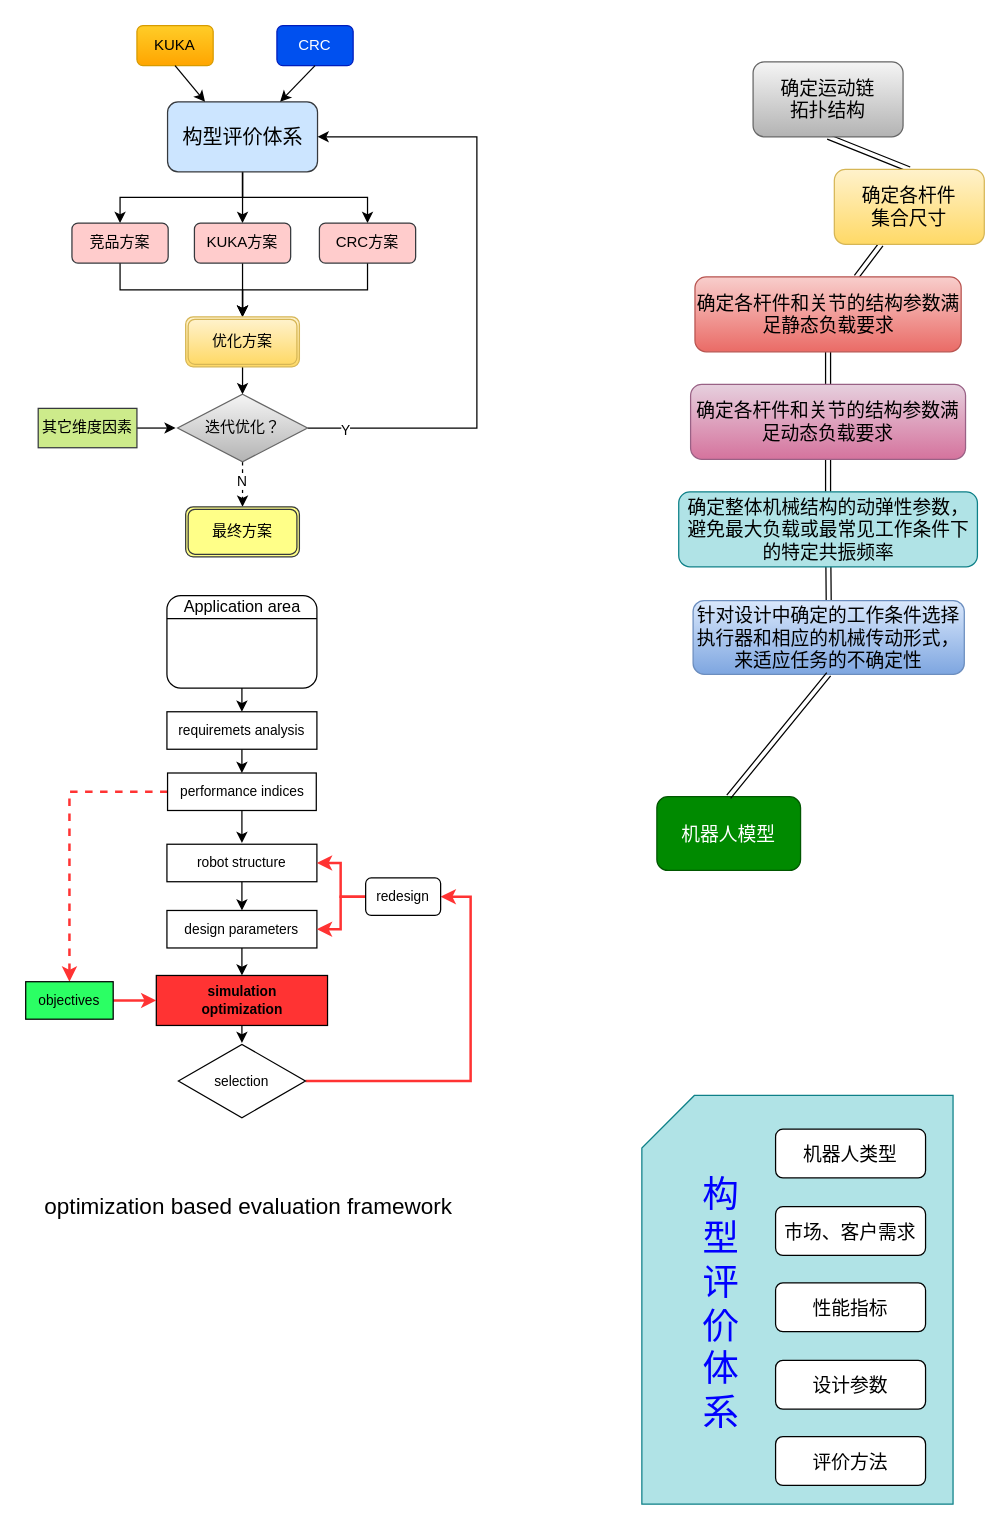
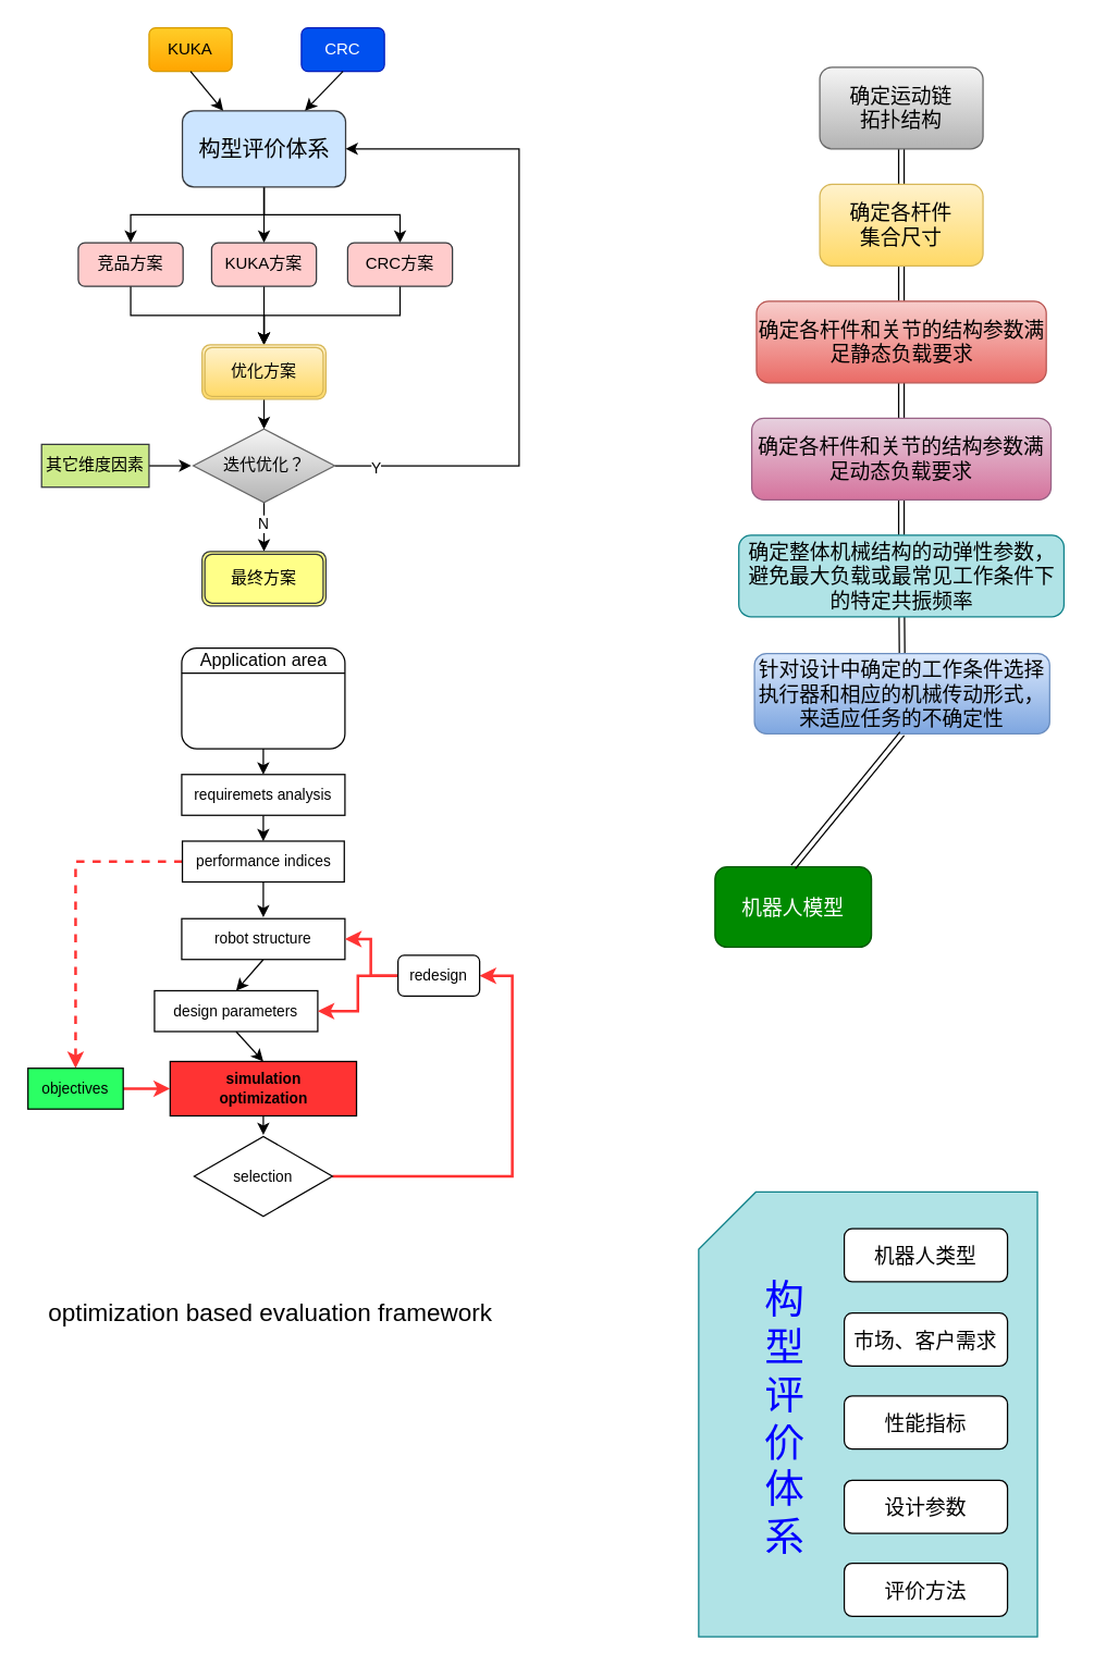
  <mxCell id="0" />
  <mxCell id="1" parent="0" />
  <mxCell id="2" value="" style="verticalLabelPosition=bottom;verticalAlign=top;html=1;shape=card;whiteSpace=wrap;size=42;arcSize=12;fontSize=15;fillColor=#b0e3e6;strokeColor=#0e8088;" parent="1" vertex="1"><mxGeometry x="513" y="876" width="249" height="327" as="geometry" /></mxCell>
  <mxCell id="3" style="edgeStyle=orthogonalEdgeStyle;rounded=0;orthogonalLoop=1;jettySize=auto;html=1;exitX=0.5;exitY=1;exitDx=0;exitDy=0;" parent="1" source="6" target="12" edge="1"><mxGeometry relative="1" as="geometry" /></mxCell>
  <mxCell id="4" style="edgeStyle=none;rounded=0;orthogonalLoop=1;jettySize=auto;html=1;exitX=0.5;exitY=1;exitDx=0;exitDy=0;entryX=0.5;entryY=0;entryDx=0;entryDy=0;" parent="1" source="6" target="14" edge="1"><mxGeometry relative="1" as="geometry" /></mxCell>
  <mxCell id="5" style="edgeStyle=orthogonalEdgeStyle;rounded=0;orthogonalLoop=1;jettySize=auto;html=1;exitX=0.5;exitY=1;exitDx=0;exitDy=0;" parent="1" source="6" target="16" edge="1"><mxGeometry relative="1" as="geometry" /></mxCell>
  <mxCell id="6" value="构型评价体系" style="rounded=1;whiteSpace=wrap;html=1;fontSize=16;glass=0;strokeWidth=1;shadow=0;fillColor=#cce5ff;strokeColor=#36393d;" parent="1" vertex="1"><mxGeometry x="133.5" y="81" width="120" height="56" as="geometry" /></mxCell>
  <mxCell id="7" value="KUKA" style="rounded=1;whiteSpace=wrap;html=1;fillColor=#ffcd28;strokeColor=#d79b00;gradientColor=#ffa500;" parent="1" vertex="1"><mxGeometry x="109" y="20" width="61" height="32" as="geometry" /></mxCell>
  <mxCell id="8" value="CRC" style="rounded=1;whiteSpace=wrap;html=1;fillColor=#0050ef;strokeColor=#001DBC;fontColor=#ffffff;" parent="1" vertex="1"><mxGeometry x="221" y="20" width="61" height="32" as="geometry" /></mxCell>
  <mxCell id="9" value="" style="endArrow=classic;html=1;exitX=0.5;exitY=1;exitDx=0;exitDy=0;entryX=0.75;entryY=0;entryDx=0;entryDy=0;" parent="1" source="8" target="6" edge="1"><mxGeometry width="50" height="50" relative="1" as="geometry"><mxPoint x="359" y="196" as="sourcePoint" /><mxPoint x="409" y="146" as="targetPoint" /></mxGeometry></mxCell>
  <mxCell id="10" value="" style="endArrow=classic;html=1;exitX=0.5;exitY=1;exitDx=0;exitDy=0;entryX=0.25;entryY=0;entryDx=0;entryDy=0;" parent="1" source="7" target="6" edge="1"><mxGeometry width="50" height="50" relative="1" as="geometry"><mxPoint x="254" y="35" as="sourcePoint" /><mxPoint x="221" y="64" as="targetPoint" /></mxGeometry></mxCell>
  <mxCell id="11" style="edgeStyle=orthogonalEdgeStyle;rounded=0;orthogonalLoop=1;jettySize=auto;html=1;exitX=0.5;exitY=1;exitDx=0;exitDy=0;entryX=0.5;entryY=0;entryDx=0;entryDy=0;" parent="1" source="12" target="18" edge="1"><mxGeometry relative="1" as="geometry" /></mxCell>
  <mxCell id="12" value="竞品方案" style="rounded=1;whiteSpace=wrap;html=1;fillColor=#ffcccc;strokeColor=#36393d;" parent="1" vertex="1"><mxGeometry x="57" y="178" width="77" height="32" as="geometry" /></mxCell>
  <mxCell id="13" style="edgeStyle=orthogonalEdgeStyle;rounded=0;orthogonalLoop=1;jettySize=auto;html=1;exitX=0.5;exitY=1;exitDx=0;exitDy=0;" parent="1" source="14" target="18" edge="1"><mxGeometry relative="1" as="geometry"><mxPoint x="199" y="243" as="targetPoint" /></mxGeometry></mxCell>
  <mxCell id="14" value="KUKA方案" style="rounded=1;whiteSpace=wrap;html=1;fillColor=#ffcccc;strokeColor=#36393d;" parent="1" vertex="1"><mxGeometry x="155" y="178" width="77" height="32" as="geometry" /></mxCell>
  <mxCell id="15" style="edgeStyle=orthogonalEdgeStyle;rounded=0;orthogonalLoop=1;jettySize=auto;html=1;exitX=0.5;exitY=1;exitDx=0;exitDy=0;entryX=0.5;entryY=0;entryDx=0;entryDy=0;" parent="1" source="16" target="18" edge="1"><mxGeometry relative="1" as="geometry" /></mxCell>
  <mxCell id="16" value="CRC方案" style="rounded=1;whiteSpace=wrap;html=1;fillColor=#ffcccc;strokeColor=#36393d;" parent="1" vertex="1"><mxGeometry x="255" y="178" width="77" height="32" as="geometry" /></mxCell>
  <mxCell id="17" style="edgeStyle=none;rounded=0;orthogonalLoop=1;jettySize=auto;html=1;exitX=0.5;exitY=1;exitDx=0;exitDy=0;entryX=0.5;entryY=0;entryDx=0;entryDy=0;" parent="1" source="18" target="23" edge="1"><mxGeometry relative="1" as="geometry" /></mxCell>
  <mxCell id="18" value="优化方案" style="shape=ext;double=1;rounded=1;whiteSpace=wrap;html=1;fillColor=#fff2cc;strokeColor=#d6b656;gradientColor=#ffd966;" parent="1" vertex="1"><mxGeometry x="148" y="253" width="91" height="40" as="geometry" /></mxCell>
  <mxCell id="19" style="edgeStyle=orthogonalEdgeStyle;rounded=0;orthogonalLoop=1;jettySize=auto;html=1;exitX=1;exitY=0.5;exitDx=0;exitDy=0;entryX=1;entryY=0.5;entryDx=0;entryDy=0;" parent="1" source="23" target="6" edge="1"><mxGeometry relative="1" as="geometry"><Array as="points"><mxPoint x="381" y="342" /><mxPoint x="381" y="109" /></Array></mxGeometry></mxCell>
  <mxCell id="20" value="Y" style="edgeLabel;html=1;align=center;verticalAlign=middle;resizable=0;points=[];" parent="19" vertex="1" connectable="0"><mxGeometry x="-0.879" y="-1" relative="1" as="geometry"><mxPoint as="offset" /></mxGeometry></mxCell>
- <mxCell id="21" value="" style="edgeStyle=orthogonalEdgeStyle;rounded=0;orthogonalLoop=1;jettySize=auto;html=1;dashed=1;" parent="1" source="23" target="26" edge="1"><mxGeometry relative="1" as="geometry" /></mxCell>
+ <mxCell id="21" value="" style="edgeStyle=orthogonalEdgeStyle;rounded=0;orthogonalLoop=1;jettySize=auto;html=1;" parent="1" source="23" target="26" edge="1"><mxGeometry relative="1" as="geometry" /></mxCell>
  <mxCell id="22" value="N" style="edgeLabel;html=1;align=center;verticalAlign=middle;resizable=0;points=[];" parent="21" vertex="1" connectable="0"><mxGeometry x="-0.306" y="-1" relative="1" as="geometry"><mxPoint as="offset" /></mxGeometry></mxCell>
  <mxCell id="23" value="迭代优化？" style="rhombus;whiteSpace=wrap;html=1;fillColor=#f5f5f5;gradientColor=#b3b3b3;strokeColor=#666666;" parent="1" vertex="1"><mxGeometry x="141.5" y="315" width="104" height="54" as="geometry" /></mxCell>
  <mxCell id="24" style="edgeStyle=none;rounded=0;orthogonalLoop=1;jettySize=auto;html=1;" parent="1" source="25" edge="1"><mxGeometry relative="1" as="geometry"><mxPoint x="140" y="342" as="targetPoint" /></mxGeometry></mxCell>
  <mxCell id="25" value="其它维度因素" style="rounded=0;whiteSpace=wrap;html=1;fillColor=#cdeb8b;strokeColor=#36393d;" parent="1" vertex="1"><mxGeometry x="30" y="326.25" width="79" height="31.5" as="geometry" /></mxCell>
  <mxCell id="26" value="最终方案" style="shape=ext;double=1;rounded=1;whiteSpace=wrap;html=1;fillColor=#ffff88;strokeColor=#36393d;" parent="1" vertex="1"><mxGeometry x="148" y="405" width="91" height="40" as="geometry" /></mxCell>
  <mxCell id="27" style="edgeStyle=none;rounded=0;orthogonalLoop=1;jettySize=auto;html=1;exitX=0.5;exitY=1;exitDx=0;exitDy=0;entryX=0.5;entryY=0;entryDx=0;entryDy=0;fontSize=15;shape=link;" parent="1" source="28" target="30" edge="1"><mxGeometry relative="1" as="geometry" /></mxCell>
  <mxCell id="28" value="确定运动链&lt;br style=&quot;font-size: 15px;&quot;&gt;拓扑结构" style="rounded=1;whiteSpace=wrap;html=1;fontSize=15;fillColor=#f5f5f5;strokeColor=#666666;gradientColor=#b3b3b3;" parent="1" vertex="1"><mxGeometry x="602" y="49" width="120" height="60" as="geometry" /></mxCell>
  <mxCell id="29" style="edgeStyle=none;rounded=0;orthogonalLoop=1;jettySize=auto;html=1;fontSize=15;shape=link;" parent="1" source="30" target="32" edge="1"><mxGeometry relative="1" as="geometry" /></mxCell>
- <mxCell id="30" value="确定各杆件&lt;br style=&quot;font-size: 15px;&quot;&gt;集合尺寸" style="rounded=1;whiteSpace=wrap;html=1;fontSize=15;fillColor=#fff2cc;strokeColor=#d6b656;gradientColor=#ffd966;" parent="1" vertex="1"><mxGeometry x="667" y="135" width="120" height="60" as="geometry" /></mxCell>
+ <mxCell id="30" value="确定各杆件&lt;br style=&quot;font-size: 15px;&quot;&gt;集合尺寸" style="rounded=1;whiteSpace=wrap;html=1;fontSize=15;fillColor=#fff2cc;strokeColor=#d6b656;gradientColor=#ffd966;" parent="1" vertex="1"><mxGeometry x="602" y="135" width="120" height="60" as="geometry" /></mxCell>
  <mxCell id="31" style="edgeStyle=none;rounded=0;orthogonalLoop=1;jettySize=auto;html=1;exitX=0.5;exitY=1;exitDx=0;exitDy=0;entryX=0.5;entryY=0;entryDx=0;entryDy=0;fontSize=15;shape=link;" parent="1" source="32" target="34" edge="1"><mxGeometry relative="1" as="geometry" /></mxCell>
  <mxCell id="32" value="确定各杆件和关节的结构参数满足静态负载要求" style="rounded=1;whiteSpace=wrap;html=1;fontSize=15;fillColor=#f8cecc;strokeColor=#b85450;gradientColor=#ea6b66;" parent="1" vertex="1"><mxGeometry x="555.5" y="221" width="213" height="60" as="geometry" /></mxCell>
  <mxCell id="33" style="edgeStyle=none;rounded=0;orthogonalLoop=1;jettySize=auto;html=1;fontSize=15;shape=link;" parent="1" source="34" target="36" edge="1"><mxGeometry relative="1" as="geometry" /></mxCell>
  <mxCell id="34" value="确定各杆件和关节的结构参数满足动态负载要求" style="rounded=1;whiteSpace=wrap;html=1;fontSize=15;fillColor=#e6d0de;strokeColor=#996185;gradientColor=#d5739d;" parent="1" vertex="1"><mxGeometry x="552" y="307" width="220" height="60" as="geometry" /></mxCell>
  <mxCell id="35" style="edgeStyle=none;rounded=0;orthogonalLoop=1;jettySize=auto;html=1;entryX=0.5;entryY=0;entryDx=0;entryDy=0;fontSize=15;shape=link;" parent="1" source="36" target="37" edge="1"><mxGeometry relative="1" as="geometry" /></mxCell>
  <mxCell id="36" value="确定整体机械结构的动弹性参数，避免最大负载或最常见工作条件下的特定共振频率" style="rounded=1;whiteSpace=wrap;html=1;fontSize=15;fillColor=#b0e3e6;strokeColor=#0e8088;" parent="1" vertex="1"><mxGeometry x="542.5" y="393" width="239" height="60" as="geometry" /></mxCell>
  <mxCell id="37" value="针对设计中确定的工作条件选择执行器和相应的机械传动形式，来适应任务的不确定性" style="rounded=1;whiteSpace=wrap;html=1;fontSize=15;fillColor=#dae8fc;strokeColor=#6c8ebf;gradientColor=#7ea6e0;" parent="1" vertex="1"><mxGeometry x="554" y="480" width="217" height="59" as="geometry" /></mxCell>
  <mxCell id="38" value="机器人类型" style="rounded=1;whiteSpace=wrap;html=1;fontSize=15;" parent="1" vertex="1"><mxGeometry x="620" y="903" width="120" height="39" as="geometry" /></mxCell>
  <mxCell id="39" value="市场、客户需求" style="rounded=1;whiteSpace=wrap;html=1;fontSize=15;" parent="1" vertex="1"><mxGeometry x="620" y="965" width="120" height="39" as="geometry" /></mxCell>
  <mxCell id="40" value="性能指标" style="rounded=1;whiteSpace=wrap;html=1;fontSize=15;" parent="1" vertex="1"><mxGeometry x="620" y="1026" width="120" height="39" as="geometry" /></mxCell>
  <mxCell id="41" value="设计参数" style="rounded=1;whiteSpace=wrap;html=1;fontSize=15;" parent="1" vertex="1"><mxGeometry x="620" y="1088" width="120" height="39" as="geometry" /></mxCell>
  <mxCell id="42" value="评价方法" style="rounded=1;whiteSpace=wrap;html=1;fontSize=15;" parent="1" vertex="1"><mxGeometry x="620" y="1149" width="120" height="39" as="geometry" /></mxCell>
  <mxCell id="43" value="&lt;span style=&quot;font-size: 29px; font-weight: 400;&quot;&gt;构&lt;br style=&quot;font-size: 29px;&quot;&gt;型&lt;/span&gt;&lt;br style=&quot;font-size: 29px; font-weight: 400;&quot;&gt;&lt;span style=&quot;font-size: 29px; font-weight: 400;&quot;&gt;评&lt;br style=&quot;font-size: 29px;&quot;&gt;价&lt;/span&gt;&lt;br style=&quot;font-size: 29px; font-weight: 400;&quot;&gt;&lt;span style=&quot;font-size: 29px; font-weight: 400;&quot;&gt;体&lt;br style=&quot;font-size: 29px;&quot;&gt;系&lt;/span&gt;" style="text;strokeColor=none;fillColor=none;html=1;fontSize=29;fontStyle=1;verticalAlign=middle;align=center;fontColor=#0000FF;" parent="1" vertex="1"><mxGeometry x="526" y="985" width="100" height="115" as="geometry" /></mxCell>
  <mxCell id="44" value="" style="group;fontStyle=0;" parent="1" vertex="1" connectable="0"><mxGeometry x="131" y="476" width="124" height="74" as="geometry" /></mxCell>
  <mxCell id="45" value="" style="rounded=1;whiteSpace=wrap;html=1;fontSize=29;fontStyle=0" parent="44" vertex="1"><mxGeometry x="2" width="120" height="74" as="geometry" /></mxCell>
  <mxCell id="46" value="" style="endArrow=none;html=1;fontSize=29;exitX=0;exitY=0.25;exitDx=0;exitDy=0;entryX=1;entryY=0.25;entryDx=0;entryDy=0;fontStyle=0" parent="44" source="45" target="45" edge="1"><mxGeometry width="50" height="50" relative="1" as="geometry"><mxPoint x="123" y="165" as="sourcePoint" /><mxPoint x="173" y="115" as="targetPoint" /></mxGeometry></mxCell>
  <mxCell id="47" value="Application area" style="text;strokeColor=none;fillColor=none;html=1;fontSize=13;fontStyle=0;verticalAlign=middle;align=center;" parent="44" vertex="1"><mxGeometry x="14.5" width="95" height="17" as="geometry" /></mxCell>
  <mxCell id="48" style="edgeStyle=none;rounded=0;orthogonalLoop=1;jettySize=auto;html=1;exitX=0.5;exitY=1;exitDx=0;exitDy=0;entryX=0.5;entryY=0;entryDx=0;entryDy=0;fontSize=18;fontColor=#000000;strokeColor=#000000;strokeWidth=1;" parent="1" source="49" target="67" edge="1"><mxGeometry relative="1" as="geometry" /></mxCell>
  <mxCell id="49" value="requiremets analysis" style="rounded=0;whiteSpace=wrap;html=1;fontSize=11;flipV=0;" parent="1" vertex="1"><mxGeometry x="133" y="569" width="120" height="30" as="geometry" /></mxCell>
  <mxCell id="50" style="edgeStyle=none;rounded=0;orthogonalLoop=1;jettySize=auto;html=1;exitX=0.5;exitY=1;exitDx=0;exitDy=0;entryX=0.5;entryY=0;entryDx=0;entryDy=0;fontSize=11;fontColor=#000000;" parent="1" source="52" target="56" edge="1"><mxGeometry relative="1" as="geometry" /></mxCell>
  <mxCell id="51" style="edgeStyle=orthogonalEdgeStyle;rounded=0;orthogonalLoop=1;jettySize=auto;html=1;exitX=0;exitY=0.5;exitDx=0;exitDy=0;fontSize=18;fontColor=#000000;strokeColor=#FF3333;strokeWidth=2;dashed=1;" parent="1" source="67" target="65" edge="1"><mxGeometry relative="1" as="geometry" /></mxCell>
  <mxCell id="52" value="robot structure" style="rounded=0;whiteSpace=wrap;html=1;fontSize=11;flipV=0;" parent="1" vertex="1"><mxGeometry x="133" y="675" width="120" height="30" as="geometry" /></mxCell>
  <mxCell id="53" style="edgeStyle=orthogonalEdgeStyle;rounded=0;orthogonalLoop=1;jettySize=auto;html=1;entryX=1;entryY=0.5;entryDx=0;entryDy=0;fontSize=11;fontColor=#000000;strokeColor=#FF3333;strokeWidth=2;" parent="1" source="54" target="61" edge="1"><mxGeometry relative="1" as="geometry"><Array as="points"><mxPoint x="376" y="865" /><mxPoint x="376" y="717" /></Array></mxGeometry></mxCell>
  <mxCell id="54" value="selection" style="html=1;whiteSpace=wrap;aspect=fixed;shape=isoRectangle;fontSize=11;flipV=0;" parent="1" vertex="1"><mxGeometry x="142.17" y="834" width="101.66" height="61" as="geometry" /></mxCell>
  <mxCell id="55" style="edgeStyle=none;rounded=0;orthogonalLoop=1;jettySize=auto;html=1;exitX=0.5;exitY=1;exitDx=0;exitDy=0;entryX=0.5;entryY=0;entryDx=0;entryDy=0;fontSize=11;fontColor=#000000;" parent="1" source="56" target="58" edge="1"><mxGeometry relative="1" as="geometry" /></mxCell>
- <mxCell id="56" value="design parameters" style="rounded=0;whiteSpace=wrap;html=1;fontSize=11;flipV=0;" parent="1" vertex="1"><mxGeometry x="133" y="728" width="120" height="30" as="geometry" /></mxCell>
+ <mxCell id="56" value="design parameters" style="rounded=0;whiteSpace=wrap;html=1;fontSize=11;flipV=0;" parent="1" vertex="1"><mxGeometry x="113" y="728" width="120" height="30" as="geometry" /></mxCell>
  <mxCell id="57" style="edgeStyle=none;rounded=0;orthogonalLoop=1;jettySize=auto;html=1;exitX=0.5;exitY=1;exitDx=0;exitDy=0;fontSize=11;fontColor=#000000;" parent="1" source="58" target="54" edge="1"><mxGeometry relative="1" as="geometry" /></mxCell>
  <mxCell id="58" value="simulation &lt;br&gt;optimization" style="rounded=0;whiteSpace=wrap;html=1;fontSize=11;flipV=0;fontStyle=1;fillColor=#FF3333;" parent="1" vertex="1"><mxGeometry x="124.5" y="780" width="137" height="40" as="geometry" /></mxCell>
  <mxCell id="59" style="edgeStyle=orthogonalEdgeStyle;rounded=0;orthogonalLoop=1;jettySize=auto;html=1;exitX=0;exitY=0.5;exitDx=0;exitDy=0;entryX=1;entryY=0.5;entryDx=0;entryDy=0;fontSize=18;fontColor=#000000;strokeWidth=2;strokeColor=#FF3333;" parent="1" source="61" target="52" edge="1"><mxGeometry relative="1" as="geometry" /></mxCell>
  <mxCell id="60" style="edgeStyle=orthogonalEdgeStyle;rounded=0;orthogonalLoop=1;jettySize=auto;html=1;exitX=0;exitY=0.5;exitDx=0;exitDy=0;entryX=1;entryY=0.5;entryDx=0;entryDy=0;fontSize=18;fontColor=#000000;strokeWidth=2;strokeColor=#FF3333;" parent="1" source="61" target="56" edge="1"><mxGeometry relative="1" as="geometry" /></mxCell>
  <mxCell id="61" value="redesign" style="whiteSpace=wrap;html=1;fontSize=11;strokeColor=#000000;rounded=1;" parent="1" vertex="1"><mxGeometry x="292" y="702" width="60" height="30" as="geometry" /></mxCell>
  <mxCell id="62" style="edgeStyle=none;rounded=0;orthogonalLoop=1;jettySize=auto;html=1;exitX=0.5;exitY=1;exitDx=0;exitDy=0;entryX=0.5;entryY=0;entryDx=0;entryDy=0;fontSize=11;fontColor=#000000;" parent="1" source="45" target="49" edge="1"><mxGeometry relative="1" as="geometry" /></mxCell>
  <mxCell id="63" value="optimization based evaluation framework" style="text;strokeColor=none;fillColor=none;html=1;fontSize=18;fontStyle=0;verticalAlign=middle;align=center;fontColor=#000000;" parent="1" vertex="1"><mxGeometry x="23" y="945" width="350" height="40" as="geometry" /></mxCell>
  <mxCell id="64" style="edgeStyle=none;rounded=0;orthogonalLoop=1;jettySize=auto;html=1;exitX=1;exitY=0.5;exitDx=0;exitDy=0;entryX=0;entryY=0.5;entryDx=0;entryDy=0;fontSize=18;fontColor=#000000;strokeColor=#FF3333;strokeWidth=2;" parent="1" source="65" target="58" edge="1"><mxGeometry relative="1" as="geometry" /></mxCell>
  <mxCell id="65" value="objectives" style="rounded=0;whiteSpace=wrap;html=1;fontSize=11;flipV=0;fillColor=#2BFF64;" parent="1" vertex="1"><mxGeometry x="20" y="785" width="70" height="30" as="geometry" /></mxCell>
  <mxCell id="66" style="edgeStyle=none;rounded=0;orthogonalLoop=1;jettySize=auto;html=1;exitX=0.5;exitY=1;exitDx=0;exitDy=0;fontSize=18;fontColor=#000000;strokeColor=#000000;strokeWidth=1;" parent="1" source="67" edge="1"><mxGeometry relative="1" as="geometry"><mxPoint x="193" y="674" as="targetPoint" /></mxGeometry></mxCell>
  <mxCell id="67" value="performance indices" style="rounded=0;whiteSpace=wrap;html=1;fontSize=11;flipV=0;" parent="1" vertex="1"><mxGeometry x="133.5" y="618" width="119" height="30" as="geometry" /></mxCell>
  <mxCell id="68" value="机器人模型" style="rounded=1;whiteSpace=wrap;html=1;fontSize=15;fillColor=#008a00;strokeColor=#005700;fontColor=#ffffff;" vertex="1" parent="1"><mxGeometry x="525" y="637" width="115" height="59" as="geometry" /></mxCell>
  <mxCell id="69" style="edgeStyle=none;rounded=0;orthogonalLoop=1;jettySize=auto;html=1;fontSize=15;shape=link;exitX=0.5;exitY=1;exitDx=0;exitDy=0;entryX=0.5;entryY=0;entryDx=0;entryDy=0;" edge="1" parent="1" source="37" target="68"><mxGeometry relative="1" as="geometry"><mxPoint x="662" y="547" as="sourcePoint" /><mxPoint x="662" y="576" as="targetPoint" /></mxGeometry></mxCell>
